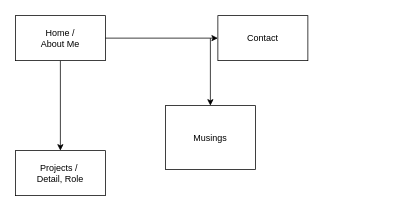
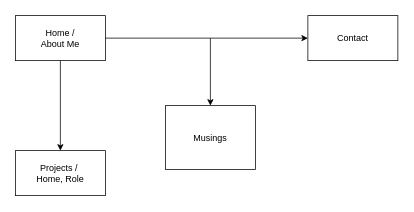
  <mxCell id="0" />
  <mxCell id="1" parent="0" />
  <mxCell id="2" value="" style="edgeStyle=orthogonalEdgeStyle;rounded=0;orthogonalLoop=1;jettySize=auto;html=1;" parent="1" source="3" target="4" edge="1"><mxGeometry relative="1" as="geometry" /></mxCell>
  <mxCell id="3" value="Home /&lt;br&gt;About Me" style="rounded=0;whiteSpace=wrap;html=1;" parent="1" vertex="1"><mxGeometry x="20" y="20" width="120" height="60" as="geometry" /></mxCell>
- <mxCell id="4" value="Projects /&amp;nbsp;&lt;br&gt;Detail, Role" style="rounded=0;whiteSpace=wrap;html=1;" parent="1" vertex="1"><mxGeometry x="20" y="200" width="120" height="60" as="geometry" /></mxCell>
- <mxCell id="5" value="Contact" style="rounded=0;whiteSpace=wrap;html=1;" parent="1" vertex="1"><mxGeometry x="290" y="20" width="120" height="60" as="geometry" /></mxCell>
+ <mxCell id="4" value="Projects /&amp;nbsp;&lt;br&gt;Home, Role" style="rounded=0;whiteSpace=wrap;html=1;" parent="1" vertex="1"><mxGeometry x="20" y="200" width="120" height="60" as="geometry" /></mxCell>
+ <mxCell id="5" value="Contact" style="rounded=0;whiteSpace=wrap;html=1;" parent="1" vertex="1"><mxGeometry x="410" y="20" width="120" height="60" as="geometry" /></mxCell>
  <mxCell id="6" value="" style="endArrow=classic;html=1;rounded=0;entryX=0;entryY=0.5;entryDx=0;entryDy=0;exitX=1;exitY=0.5;exitDx=0;exitDy=0;" parent="1" source="3" target="5" edge="1"><mxGeometry width="50" height="50" relative="1" as="geometry"><mxPoint x="280" y="50" as="sourcePoint" /><mxPoint x="390" y="230" as="targetPoint" /><Array as="points"><mxPoint x="280" y="50" /></Array></mxGeometry></mxCell>
  <mxCell id="7" value="Musings" style="rounded=0;whiteSpace=wrap;html=1;" vertex="1" parent="1"><mxGeometry x="220" y="140" width="120" height="85" as="geometry" /></mxCell>
  <mxCell id="8" value="" style="endArrow=classic;html=1;rounded=0;entryX=0.5;entryY=0;entryDx=0;entryDy=0;" edge="1" parent="1" target="7"><mxGeometry width="50" height="50" relative="1" as="geometry"><mxPoint x="280" y="50" as="sourcePoint" /><mxPoint x="390" y="240" as="targetPoint" /></mxGeometry></mxCell>
